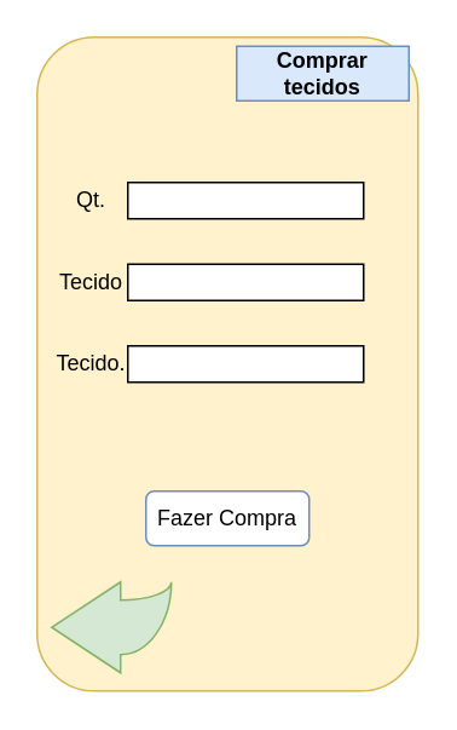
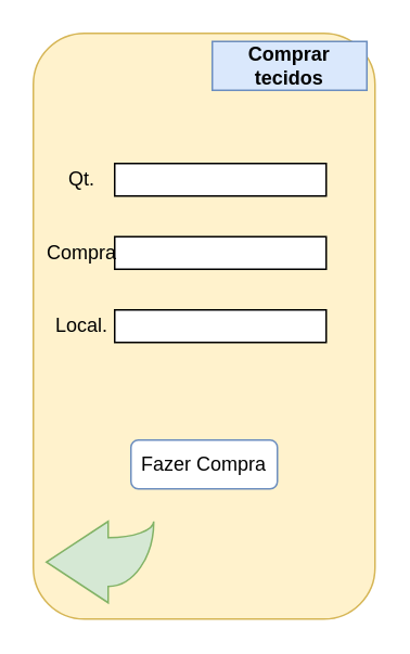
  <mxCell id="0" />
  <mxCell id="1" parent="0" />
  <mxCell id="2" value="" style="rounded=1;whiteSpace=wrap;html=1;movable=1;resizable=1;rotatable=1;deletable=1;editable=1;locked=0;connectable=1;fillColor=#fff2cc;strokeColor=#d6b656;" vertex="1" parent="1"><mxGeometry x="20" y="20" width="210" height="360" as="geometry" /></mxCell>
  <mxCell id="3" value="&lt;b&gt;Comprar tecidos&lt;/b&gt;" style="text;html=1;align=center;verticalAlign=middle;whiteSpace=wrap;rounded=0;fillColor=#dae8fc;strokeColor=#6c8ebf;" vertex="1" parent="1"><mxGeometry x="130" y="25" width="95" height="30" as="geometry" /></mxCell>
  <mxCell id="4" value="" style="rounded=0;whiteSpace=wrap;html=1;" vertex="1" parent="1"><mxGeometry x="70" y="100" width="130" height="20" as="geometry" /></mxCell>
  <mxCell id="5" value="Qt." style="text;html=1;align=center;verticalAlign=middle;whiteSpace=wrap;rounded=0;" vertex="1" parent="1"><mxGeometry x="20" y="95" width="60" height="30" as="geometry" /></mxCell>
  <mxCell id="6" value="" style="rounded=0;whiteSpace=wrap;html=1;" vertex="1" parent="1"><mxGeometry x="70" y="145" width="130" height="20" as="geometry" /></mxCell>
- <mxCell id="7" value="Tecido" style="text;html=1;align=center;verticalAlign=middle;whiteSpace=wrap;rounded=0;" vertex="1" parent="1"><mxGeometry x="20" y="140" width="60" height="30" as="geometry" /></mxCell>
+ <mxCell id="7" value="Compra" style="text;html=1;align=center;verticalAlign=middle;whiteSpace=wrap;rounded=0;" vertex="1" parent="1"><mxGeometry x="20" y="140" width="60" height="30" as="geometry" /></mxCell>
  <mxCell id="8" value="" style="rounded=0;whiteSpace=wrap;html=1;" vertex="1" parent="1"><mxGeometry x="70" y="190" width="130" height="20" as="geometry" /></mxCell>
- <mxCell id="9" value="Tecido." style="text;html=1;align=center;verticalAlign=middle;whiteSpace=wrap;rounded=0;" vertex="1" parent="1"><mxGeometry x="20" y="185" width="60" height="30" as="geometry" /></mxCell>
+ <mxCell id="9" value="Local." style="text;html=1;align=center;verticalAlign=middle;whiteSpace=wrap;rounded=0;" vertex="1" parent="1"><mxGeometry x="20" y="185" width="60" height="30" as="geometry" /></mxCell>
  <mxCell id="10" value="Fazer Compra" style="rounded=1;whiteSpace=wrap;html=1;fillColor=#ffffff;strokeColor=#6c8ebf;" vertex="1" parent="1"><mxGeometry x="80" y="270" width="90" height="30" as="geometry" /></mxCell>
  <mxCell id="11" value="" style="html=1;shadow=0;dashed=0;align=center;verticalAlign=middle;shape=mxgraph.arrows2.jumpInArrow;dy=15;dx=38;arrowHead=55;rotation=-180;fillColor=#d5e8d4;strokeColor=#82b366;" vertex="1" parent="1"><mxGeometry x="28" y="320" width="66" height="50" as="geometry" /></mxCell>
